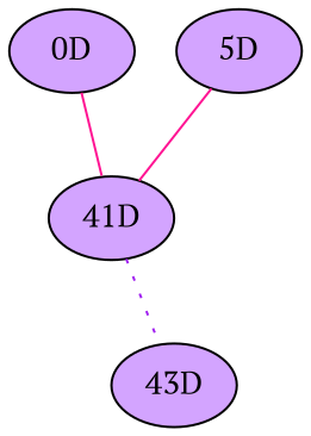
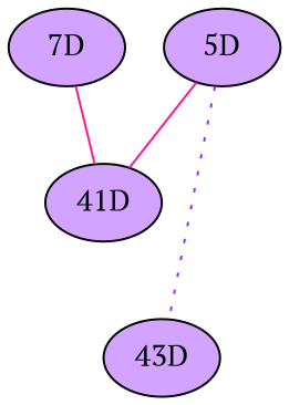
  graph {
    fontname="PT Serif"
    node [fillcolor="#D3A4FF" fontname="PT Serif" style=radial]
    edge [color=deeppink fontname="PT Serif" penwidth=1 style=bold]
    "5D"
    "41D"
-   "7D" [label="0D"]
+   "7D"
    "43D"
    "5D" -- "41D"
-   "41D" -- "43D" [color=purple style=dotted]
+   "5D" -- "43D" [color=purple style=dotted]
    "7D" -- "41D"
  }
